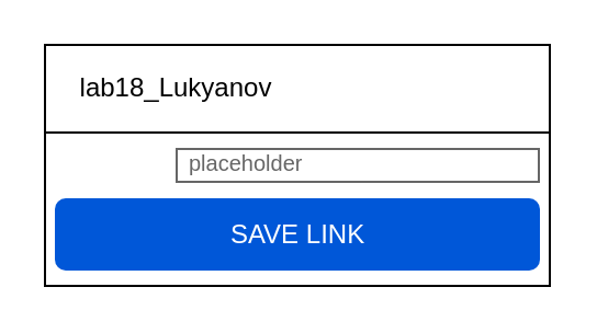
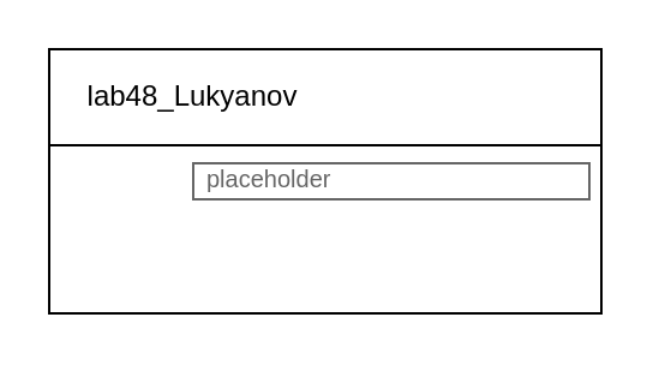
  <mxCell id="0" />
  <mxCell id="1" parent="0" />
  <mxCell id="2" value="" style="rounded=0;whiteSpace=wrap;html=1;" parent="1" vertex="1"><mxGeometry x="20" y="20" width="230" height="110" as="geometry" /></mxCell>
  <mxCell id="3" value="" style="rounded=0;whiteSpace=wrap;html=1;" parent="1" vertex="1"><mxGeometry x="20" y="20" width="230" height="40" as="geometry" /></mxCell>
- <mxCell id="4" value="lab18_Lukyanov" style="text;html=1;strokeColor=none;fillColor=none;align=center;verticalAlign=middle;whiteSpace=wrap;rounded=0;" parent="1" vertex="1"><mxGeometry x="60" y="30" width="40" height="20" as="geometry" /></mxCell>
+ <mxCell id="4" value="lab48_Lukyanov" style="text;html=1;strokeColor=none;fillColor=none;align=center;verticalAlign=middle;whiteSpace=wrap;rounded=0;" parent="1" vertex="1"><mxGeometry x="60" y="30" width="40" height="20" as="geometry" /></mxCell>
  <mxCell id="5" value="placeholder" style="strokeWidth=1;shadow=0;dashed=0;align=center;html=1;shape=mxgraph.mockup.text.textBox;fontColor=#666666;align=left;fontSize=10;spacingLeft=4;spacingTop=-3;strokeColor=#666666;mainText=;fillColor=#FFFFFF;" vertex="1" parent="1"><mxGeometry x="80" y="67.5" width="165" height="15" as="geometry" /></mxCell>
- <mxCell id="6" value="SAVE LINK" style="rounded=1;fillColor=#0057D8;align=center;strokeColor=none;html=1;fontColor=#ffffff;fontSize=12" vertex="1" parent="1"><mxGeometry x="24.5" y="90" width="221" height="33" as="geometry" /></mxCell>
